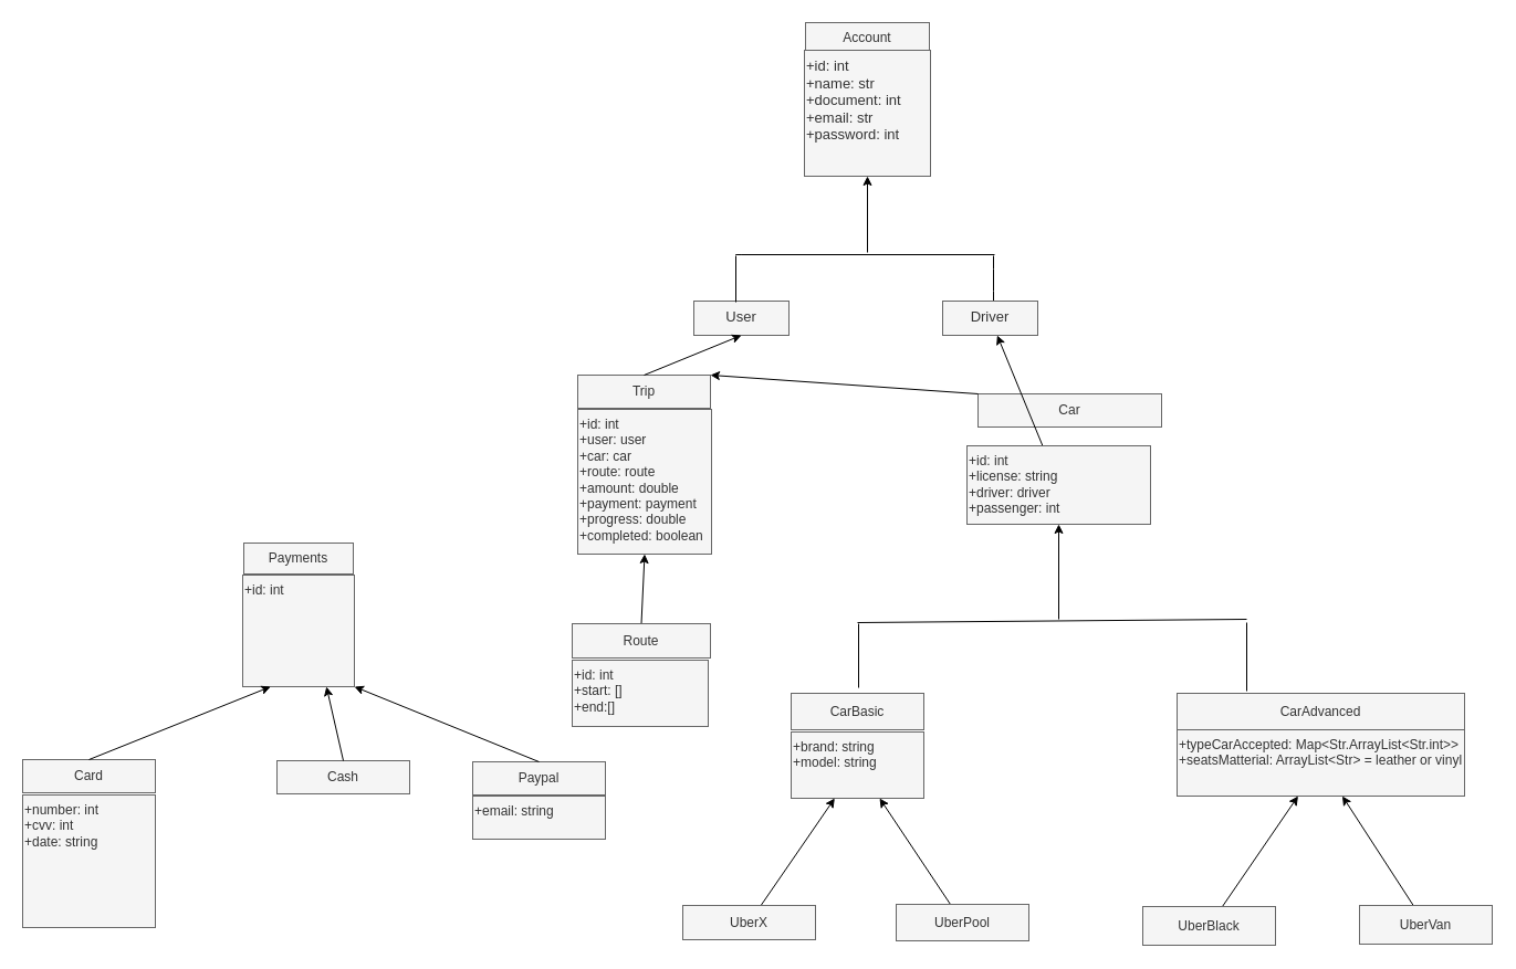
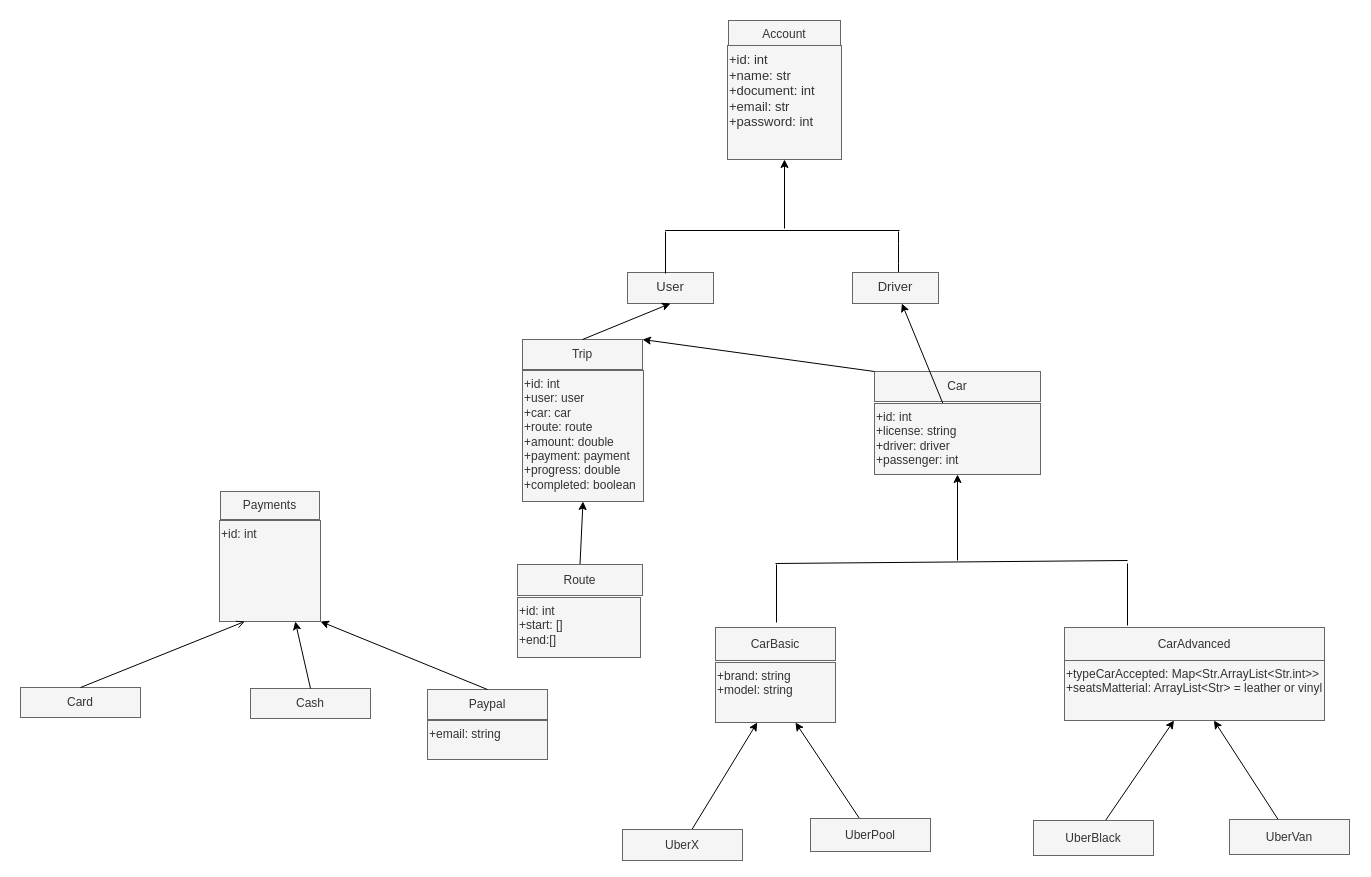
  <mxCell id="0" />
  <mxCell id="1" parent="0" />
  <mxCell id="2" value="Account" style="rounded=0;whiteSpace=wrap;html=1;fillColor=#f5f5f5;strokeColor=#666666;fontColor=#333333;verticalAlign=top;" parent="1" vertex="1"><mxGeometry x="728" y="20" width="112" height="26" as="geometry" /></mxCell>
  <mxCell id="3" value="&lt;div style=&quot;font-size: 13px;&quot;&gt;&lt;span style=&quot;background-color: initial; font-size: 13px;&quot;&gt;+id: int&lt;/span&gt;&lt;/div&gt;+name: str&lt;br style=&quot;font-size: 13px;&quot;&gt;+document: int&lt;br style=&quot;font-size: 13px;&quot;&gt;&lt;div style=&quot;font-size: 13px;&quot;&gt;&lt;span style=&quot;background-color: initial; font-size: 13px;&quot;&gt;+email: str&lt;/span&gt;&lt;/div&gt;+password: int" style="whiteSpace=wrap;html=1;aspect=fixed;fontSize=13;align=left;fillColor=#f5f5f5;fontColor=#333333;strokeColor=#666666;horizontal=1;labelPosition=center;verticalLabelPosition=middle;verticalAlign=top;textDirection=ltr;" parent="1" vertex="1"><mxGeometry x="727" y="45" width="114" height="114" as="geometry" /></mxCell>
  <mxCell id="4" value="" style="endArrow=classic;html=1;fontSize=13;entryX=0.5;entryY=1;entryDx=0;entryDy=0;" parent="1" target="3" edge="1"><mxGeometry width="50" height="50" relative="1" as="geometry"><mxPoint x="784" y="228" as="sourcePoint" /><mxPoint x="994" y="128" as="targetPoint" /></mxGeometry></mxCell>
  <mxCell id="5" value="" style="endArrow=none;html=1;fontSize=13;" parent="1" edge="1"><mxGeometry width="50" height="50" relative="1" as="geometry"><mxPoint x="863" y="230" as="sourcePoint" /><mxPoint x="899" y="230" as="targetPoint" /><Array as="points"><mxPoint x="660" y="230" /></Array></mxGeometry></mxCell>
  <mxCell id="6" value="" style="endArrow=none;html=1;fontSize=13;" parent="1" edge="1"><mxGeometry width="50" height="50" relative="1" as="geometry"><mxPoint x="898" y="231" as="sourcePoint" /><mxPoint x="898" y="273" as="targetPoint" /><Array as="points"><mxPoint x="898" y="253" /></Array></mxGeometry></mxCell>
  <mxCell id="7" value="User" style="rounded=0;whiteSpace=wrap;html=1;fontSize=13;fillColor=#f5f5f5;fontColor=#333333;strokeColor=#666666;verticalAlign=top;align=center;" parent="1" vertex="1"><mxGeometry x="627" y="272" width="86" height="31" as="geometry" /></mxCell>
  <mxCell id="8" value="Driver" style="rounded=0;whiteSpace=wrap;html=1;fontSize=13;fillColor=#f5f5f5;fontColor=#333333;strokeColor=#666666;verticalAlign=top;align=center;" parent="1" vertex="1"><mxGeometry x="852" y="272" width="86" height="31" as="geometry" /></mxCell>
  <mxCell id="9" value="" style="endArrow=none;html=1;fontSize=13;" parent="1" edge="1"><mxGeometry width="50" height="50" relative="1" as="geometry"><mxPoint x="665" y="231" as="sourcePoint" /><mxPoint x="665" y="273" as="targetPoint" /><Array as="points" /></mxGeometry></mxCell>
  <mxCell id="10" value="+id: int" style="whiteSpace=wrap;html=1;aspect=fixed;fillColor=#f5f5f5;fontColor=#333333;strokeColor=#666666;align=left;verticalAlign=top;" vertex="1" parent="1"><mxGeometry x="219" y="520" width="101" height="101" as="geometry" /></mxCell>
  <mxCell id="11" value="Payments" style="rounded=0;whiteSpace=wrap;html=1;fillColor=#f5f5f5;fontColor=#333333;strokeColor=#666666;" vertex="1" parent="1"><mxGeometry x="220" y="491" width="99" height="28" as="geometry" /></mxCell>
  <mxCell id="12" value="Card" style="rounded=0;whiteSpace=wrap;html=1;fillColor=#f5f5f5;fontColor=#333333;strokeColor=#666666;" vertex="1" parent="1"><mxGeometry x="20" y="687" width="120" height="30" as="geometry" /></mxCell>
- <mxCell id="13" value="+number: int&lt;br&gt;+cvv: int&lt;br&gt;+date: string" style="whiteSpace=wrap;html=1;aspect=fixed;fillColor=#f5f5f5;fontColor=#333333;strokeColor=#666666;align=left;verticalAlign=top;" vertex="1" parent="1"><mxGeometry x="20" y="719" width="120" height="120" as="geometry" /></mxCell>
  <mxCell id="14" value="Paypal" style="rounded=0;whiteSpace=wrap;html=1;fillColor=#f5f5f5;fontColor=#333333;strokeColor=#666666;" vertex="1" parent="1"><mxGeometry x="427" y="689" width="120" height="30" as="geometry" /></mxCell>
  <mxCell id="15" value="Cash" style="rounded=0;whiteSpace=wrap;html=1;fillColor=#f5f5f5;fontColor=#333333;strokeColor=#666666;" vertex="1" parent="1"><mxGeometry x="250" y="688" width="120" height="30" as="geometry" /></mxCell>
  <mxCell id="16" value="" style="endArrow=classic;html=1;entryX=1;entryY=1;entryDx=0;entryDy=0;exitX=0.5;exitY=0;exitDx=0;exitDy=0;" edge="1" parent="1" source="14" target="10"><mxGeometry width="50" height="50" relative="1" as="geometry"><mxPoint x="1183" y="172" as="sourcePoint" /><mxPoint x="1233" y="122" as="targetPoint" /></mxGeometry></mxCell>
  <mxCell id="17" value="" style="endArrow=classic;html=1;entryX=0.75;entryY=1;entryDx=0;entryDy=0;exitX=0.5;exitY=0;exitDx=0;exitDy=0;" edge="1" parent="1" source="15" target="10"><mxGeometry width="50" height="50" relative="1" as="geometry"><mxPoint x="1297" y="180" as="sourcePoint" /><mxPoint x="1347" y="130" as="targetPoint" /></mxGeometry></mxCell>
- <mxCell id="18" value="" style="endArrow=classic;html=1;entryX=0.25;entryY=1;entryDx=0;entryDy=0;exitX=0.5;exitY=0;exitDx=0;exitDy=0;" edge="1" parent="1" source="12" target="10"><mxGeometry width="50" height="50" relative="1" as="geometry"><mxPoint x="1011" y="181" as="sourcePoint" /><mxPoint x="976" y="138" as="targetPoint" /></mxGeometry></mxCell>
- <mxCell id="19" value="Car" style="rounded=0;whiteSpace=wrap;html=1;fillColor=#f5f5f5;fontColor=#333333;strokeColor=#666666;" vertex="1" parent="1"><mxGeometry x="884" y="356" width="166" height="30" as="geometry" /></mxCell>
+ <mxCell id="18" value="" style="endArrow=open;html=1;entryX=0.25;entryY=1;entryDx=0;entryDy=0;exitX=0.5;exitY=0;exitDx=0;exitDy=0;" edge="1" parent="1" source="12" target="10"><mxGeometry width="50" height="50" relative="1" as="geometry"><mxPoint x="1011" y="181" as="sourcePoint" /><mxPoint x="976" y="138" as="targetPoint" /></mxGeometry></mxCell>
+ <mxCell id="19" value="Car" style="rounded=0;whiteSpace=wrap;html=1;fillColor=#f5f5f5;fontColor=#333333;strokeColor=#666666;" vertex="1" parent="1"><mxGeometry x="874" y="371" width="166" height="30" as="geometry" /></mxCell>
  <mxCell id="20" value="" style="edgeStyle=none;html=1;" edge="1" parent="1" source="21" target="8"><mxGeometry relative="1" as="geometry" /></mxCell>
  <mxCell id="21" value="+id: int&lt;br&gt;+license: string&lt;br&gt;+driver: driver&lt;br&gt;+passenger: int" style="rounded=0;whiteSpace=wrap;html=1;fillColor=#f5f5f5;fontColor=#333333;strokeColor=#666666;align=left;verticalAlign=top;" vertex="1" parent="1"><mxGeometry x="874" y="403" width="166" height="71" as="geometry" /></mxCell>
  <mxCell id="22" value="&lt;div style=&quot;&quot;&gt;&lt;span style=&quot;background-color: initial;&quot;&gt;+email: string&lt;/span&gt;&lt;/div&gt;" style="rounded=0;whiteSpace=wrap;html=1;fillColor=#f5f5f5;fontColor=#333333;strokeColor=#666666;align=left;verticalAlign=top;" vertex="1" parent="1"><mxGeometry x="427" y="720" width="120" height="39" as="geometry" /></mxCell>
  <mxCell id="23" value="" style="endArrow=classic;html=1;entryX=0.5;entryY=1;entryDx=0;entryDy=0;" edge="1" parent="1" target="21"><mxGeometry width="50" height="50" relative="1" as="geometry"><mxPoint x="957" y="560" as="sourcePoint" /><mxPoint x="998" y="510" as="targetPoint" /></mxGeometry></mxCell>
  <mxCell id="24" value="" style="endArrow=none;html=1;" edge="1" parent="1"><mxGeometry width="50" height="50" relative="1" as="geometry"><mxPoint x="775" y="563" as="sourcePoint" /><mxPoint x="1127" y="560" as="targetPoint" /></mxGeometry></mxCell>
  <mxCell id="25" value="" style="endArrow=none;html=1;" edge="1" parent="1"><mxGeometry width="50" height="50" relative="1" as="geometry"><mxPoint x="776" y="622" as="sourcePoint" /><mxPoint x="776" y="564" as="targetPoint" /></mxGeometry></mxCell>
  <mxCell id="26" value="" style="endArrow=none;html=1;" edge="1" parent="1"><mxGeometry width="50" height="50" relative="1" as="geometry"><mxPoint x="1127" y="625" as="sourcePoint" /><mxPoint x="1127" y="563" as="targetPoint" /></mxGeometry></mxCell>
  <mxCell id="27" value="CarBasic" style="rounded=0;whiteSpace=wrap;html=1;fillColor=#f5f5f5;fontColor=#333333;strokeColor=#666666;" vertex="1" parent="1"><mxGeometry x="715" y="627" width="120" height="33" as="geometry" /></mxCell>
  <mxCell id="28" value="CarAdvanced" style="rounded=0;whiteSpace=wrap;html=1;fillColor=#f5f5f5;fontColor=#333333;strokeColor=#666666;" vertex="1" parent="1"><mxGeometry x="1064" y="627" width="260" height="33" as="geometry" /></mxCell>
  <mxCell id="29" value="+brand: string&lt;br&gt;&lt;div style=&quot;&quot;&gt;&lt;span style=&quot;background-color: initial;&quot;&gt;+model: string&lt;/span&gt;&lt;/div&gt;" style="rounded=0;whiteSpace=wrap;html=1;fillColor=#f5f5f5;fontColor=#333333;strokeColor=#666666;verticalAlign=top;align=left;" vertex="1" parent="1"><mxGeometry x="715" y="662" width="120" height="60" as="geometry" /></mxCell>
  <mxCell id="30" value="+typeCarAccepted: Map&amp;lt;Str.ArrayList&amp;lt;Str.int&amp;gt;&amp;gt;&lt;br&gt;+seatsMatterial: ArrayList&amp;lt;Str&amp;gt; = leather or vinyl" style="rounded=0;whiteSpace=wrap;html=1;fillColor=#f5f5f5;fontColor=#333333;strokeColor=#666666;align=left;verticalAlign=top;" vertex="1" parent="1"><mxGeometry x="1064" y="660" width="260" height="60" as="geometry" /></mxCell>
  <mxCell id="31" value="" style="edgeStyle=none;html=1;" edge="1" parent="1" source="32" target="29"><mxGeometry relative="1" as="geometry" /></mxCell>
- <mxCell id="32" value="UberX" style="rounded=0;whiteSpace=wrap;html=1;align=center;fillColor=#f5f5f5;fontColor=#333333;strokeColor=#666666;" vertex="1" parent="1"><mxGeometry x="617" y="819" width="120" height="31" as="geometry" /></mxCell>
+ <mxCell id="32" value="UberX" style="rounded=0;whiteSpace=wrap;html=1;align=center;fillColor=#f5f5f5;fontColor=#333333;strokeColor=#666666;" vertex="1" parent="1"><mxGeometry x="622" y="829" width="120" height="31" as="geometry" /></mxCell>
  <mxCell id="33" value="" style="edgeStyle=none;html=1;" edge="1" parent="1" source="34" target="29"><mxGeometry relative="1" as="geometry" /></mxCell>
  <mxCell id="34" value="UberPool" style="rounded=0;whiteSpace=wrap;html=1;fillColor=#f5f5f5;fontColor=#333333;strokeColor=#666666;" vertex="1" parent="1"><mxGeometry x="810" y="818" width="120" height="33" as="geometry" /></mxCell>
  <mxCell id="35" value="" style="edgeStyle=none;html=1;" edge="1" parent="1" source="36" target="30"><mxGeometry relative="1" as="geometry" /></mxCell>
  <mxCell id="36" value="UberBlack" style="rounded=0;whiteSpace=wrap;html=1;fillColor=#f5f5f5;fontColor=#333333;strokeColor=#666666;" vertex="1" parent="1"><mxGeometry x="1033" y="820" width="120" height="35" as="geometry" /></mxCell>
  <mxCell id="37" value="" style="edgeStyle=none;html=1;" edge="1" parent="1" source="38" target="30"><mxGeometry relative="1" as="geometry" /></mxCell>
  <mxCell id="38" value="UberVan" style="rounded=0;whiteSpace=wrap;html=1;fillColor=#f5f5f5;fontColor=#333333;strokeColor=#666666;" vertex="1" parent="1"><mxGeometry x="1229" y="819" width="120" height="35" as="geometry" /></mxCell>
  <mxCell id="39" value="Trip" style="rounded=0;whiteSpace=wrap;html=1;fillColor=#f5f5f5;fontColor=#333333;strokeColor=#666666;" vertex="1" parent="1"><mxGeometry x="522" y="339" width="120" height="30" as="geometry" /></mxCell>
  <mxCell id="40" value="+id: int&lt;br&gt;+user: user&lt;br&gt;+car: car&lt;br&gt;+route: route&lt;br&gt;+amount: double&lt;br&gt;+payment: payment&lt;br&gt;+progress: double&lt;br&gt;+completed: boolean" style="rounded=0;whiteSpace=wrap;html=1;fillColor=#f5f5f5;fontColor=#333333;strokeColor=#666666;align=left;verticalAlign=top;" vertex="1" parent="1"><mxGeometry x="522" y="370" width="121" height="131" as="geometry" /></mxCell>
  <mxCell id="41" style="edgeStyle=none;html=1;exitX=0.5;exitY=0;exitDx=0;exitDy=0;entryX=0.5;entryY=1;entryDx=0;entryDy=0;" edge="1" parent="1" source="42" target="40"><mxGeometry relative="1" as="geometry" /></mxCell>
  <mxCell id="42" value="Route" style="rounded=0;whiteSpace=wrap;html=1;fillColor=#f5f5f5;fontColor=#333333;strokeColor=#666666;" vertex="1" parent="1"><mxGeometry x="517" y="564" width="125" height="31" as="geometry" /></mxCell>
  <mxCell id="43" value="+id: int&lt;br&gt;+start: []&lt;br&gt;&lt;div style=&quot;&quot;&gt;&lt;span style=&quot;background-color: initial;&quot;&gt;+end:[]&lt;/span&gt;&lt;/div&gt;" style="rounded=0;whiteSpace=wrap;html=1;fillColor=#f5f5f5;fontColor=#333333;strokeColor=#666666;align=left;verticalAlign=top;" vertex="1" parent="1"><mxGeometry x="517" y="597" width="123" height="60" as="geometry" /></mxCell>
  <mxCell id="44" value="" style="endArrow=classic;html=1;exitX=0;exitY=0;exitDx=0;exitDy=0;entryX=1;entryY=0;entryDx=0;entryDy=0;" edge="1" parent="1" source="19" target="39"><mxGeometry width="50" height="50" relative="1" as="geometry"><mxPoint x="629" y="504" as="sourcePoint" /><mxPoint x="679" y="454" as="targetPoint" /><Array as="points" /></mxGeometry></mxCell>
  <mxCell id="45" value="" style="endArrow=classic;html=1;entryX=0.5;entryY=1;entryDx=0;entryDy=0;exitX=0.5;exitY=0;exitDx=0;exitDy=0;" edge="1" parent="1" source="39" target="7"><mxGeometry width="50" height="50" relative="1" as="geometry"><mxPoint x="531" y="336" as="sourcePoint" /><mxPoint x="581" y="286" as="targetPoint" /></mxGeometry></mxCell>
